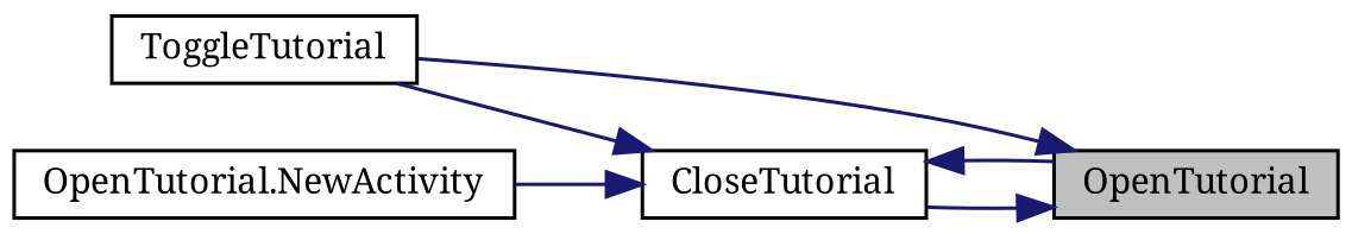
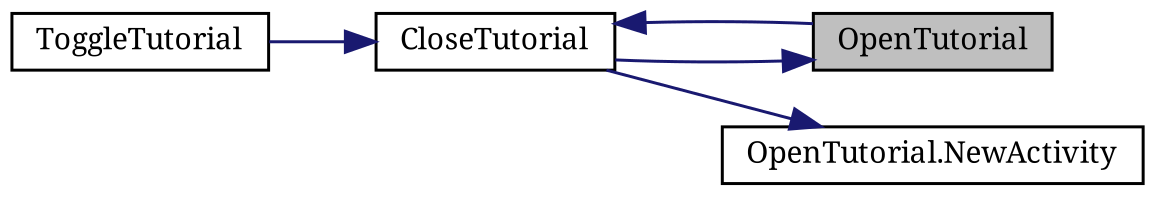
  digraph {
    fontname="Noto Serif"
    rankdir=RL
    node [color=black fillcolor=white fontname="Noto Serif" fontsize=10 shape=record style=filled]
    edge [color=midnightblue dir=back fontname="Noto Serif" fontsize=10 labelfontname=Helvetica labelfontsize=10 style=solid]
    n1 [fillcolor=grey75 fontcolor=black height=0.2 label=OpenTutorial width=0.4]
    n2 [height=0.2 label=CloseTutorial width=0.4]
    n3 [height=0.2 label=ToggleTutorial width=0.4]
    n4 [height=0.2 label="OpenTutorial.NewActivity" width=0.4]
    n1 -> n2
-   n1 -> n3
    n2 -> n1
    n2 -> n3
-   n2 -> n4
+   n4 -> n2
  }
